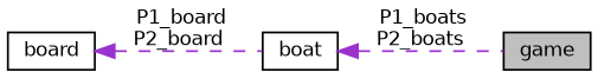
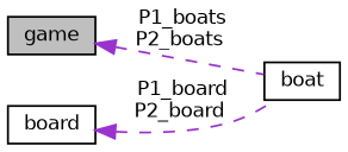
  digraph {
    rankdir=LR
    node [color=black fillcolor=white fontname=Helvetica fontsize=10 shape=record style=filled]
    edge [color=darkorchid3 dir=back fontname=Helvetica fontsize=10 labelfontname=Helvetica labelfontsize=10 style=dashed]
    n1 [fillcolor=grey75 fontcolor=black height=0.2 label=game width=0.4]
    n2 [height=0.2 label=board width=0.4]
    n3 [height=0.2 label=boat width=0.4]
    n2 -> n3 [label=" P1_board\nP2_board"]
-   n3 -> n1 [label=" P1_boats\nP2_boats"]
+   n1 -> n3 [label=" P1_boats\nP2_boats"]
  }
